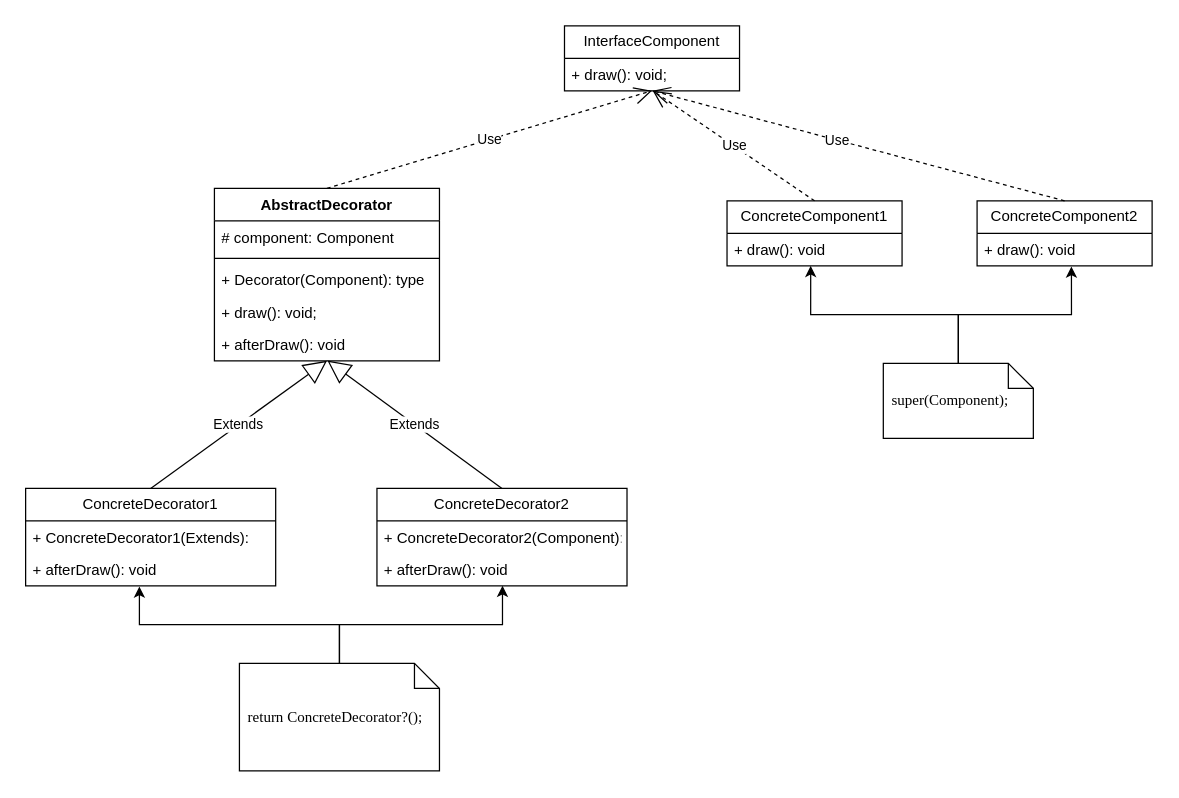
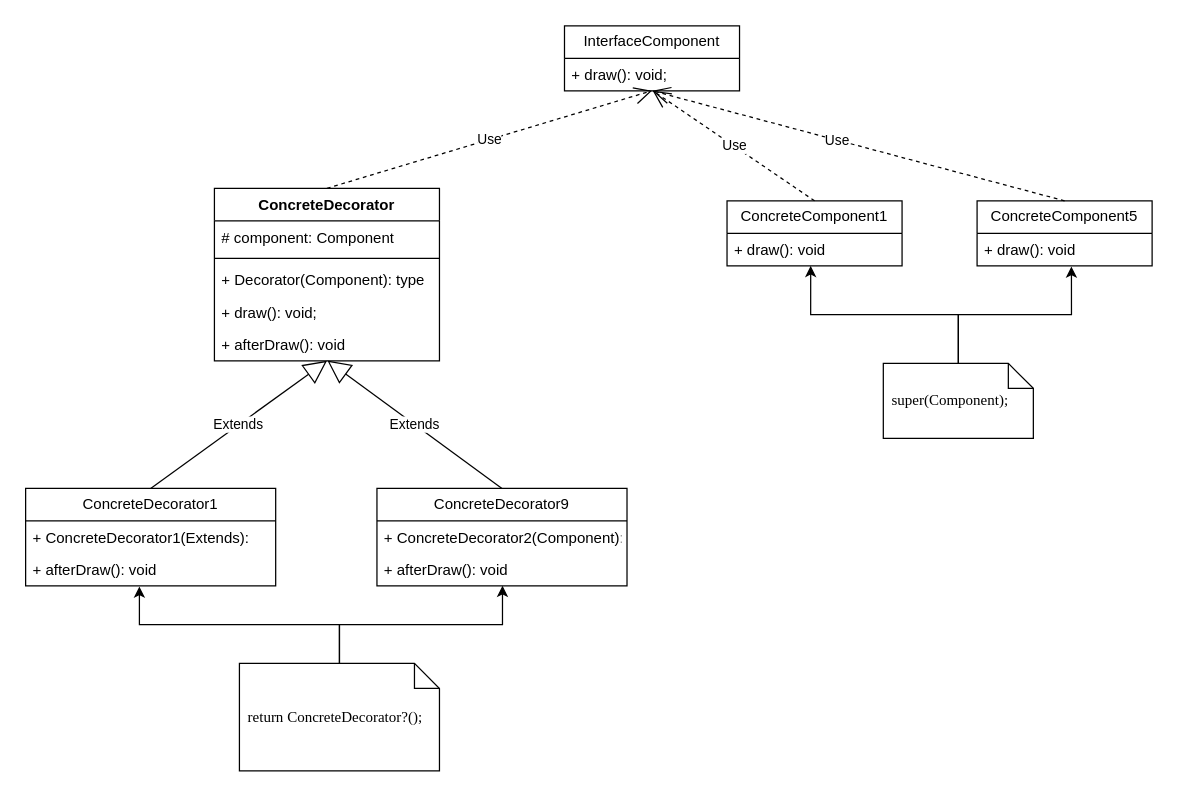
  <mxCell id="0" />
  <mxCell id="1" parent="0" />
  <mxCell id="2" value="InterfaceComponent" style="swimlane;fontStyle=0;childLayout=stackLayout;horizontal=1;startSize=26;fillColor=none;horizontalStack=0;resizeParent=1;resizeParentMax=0;resizeLast=0;collapsible=1;marginBottom=0;whiteSpace=wrap;html=1;" vertex="1" parent="1"><mxGeometry x="451" y="20" width="140" height="52" as="geometry"><mxRectangle x="510" y="190" width="150" height="30" as="alternateBounds" /></mxGeometry></mxCell>
  <mxCell id="3" value="+ draw(): void;" style="text;strokeColor=none;fillColor=none;align=left;verticalAlign=top;spacingLeft=4;spacingRight=4;overflow=hidden;rotatable=0;points=[[0,0.5],[1,0.5]];portConstraint=eastwest;whiteSpace=wrap;html=1;" vertex="1" parent="2"><mxGeometry y="26" width="140" height="26" as="geometry" /></mxCell>
- <mxCell id="4" value="AbstractDecorator" style="swimlane;fontStyle=1;align=center;verticalAlign=top;childLayout=stackLayout;horizontal=1;startSize=26;horizontalStack=0;resizeParent=1;resizeParentMax=0;resizeLast=0;collapsible=1;marginBottom=0;whiteSpace=wrap;html=1;" vertex="1" parent="1"><mxGeometry x="171" y="150" width="180" height="138" as="geometry" /></mxCell>
+ <mxCell id="4" value="ConcreteDecorator" style="swimlane;fontStyle=1;align=center;verticalAlign=top;childLayout=stackLayout;horizontal=1;startSize=26;horizontalStack=0;resizeParent=1;resizeParentMax=0;resizeLast=0;collapsible=1;marginBottom=0;whiteSpace=wrap;html=1;" vertex="1" parent="1"><mxGeometry x="171" y="150" width="180" height="138" as="geometry" /></mxCell>
  <mxCell id="5" value="# component: Component" style="text;strokeColor=none;fillColor=none;align=left;verticalAlign=top;spacingLeft=4;spacingRight=4;overflow=hidden;rotatable=0;points=[[0,0.5],[1,0.5]];portConstraint=eastwest;whiteSpace=wrap;html=1;" vertex="1" parent="4"><mxGeometry y="26" width="180" height="26" as="geometry" /></mxCell>
  <mxCell id="6" value="" style="line;strokeWidth=1;fillColor=none;align=left;verticalAlign=middle;spacingTop=-1;spacingLeft=3;spacingRight=3;rotatable=0;labelPosition=right;points=[];portConstraint=eastwest;strokeColor=inherit;" vertex="1" parent="4"><mxGeometry y="52" width="180" height="8" as="geometry" /></mxCell>
  <mxCell id="7" value="+ Decorator(Component): type" style="text;strokeColor=none;fillColor=none;align=left;verticalAlign=top;spacingLeft=4;spacingRight=4;overflow=hidden;rotatable=0;points=[[0,0.5],[1,0.5]];portConstraint=eastwest;whiteSpace=wrap;html=1;" vertex="1" parent="4"><mxGeometry y="60" width="180" height="26" as="geometry" /></mxCell>
  <mxCell id="8" value="+ draw(): void;" style="text;strokeColor=none;fillColor=none;align=left;verticalAlign=top;spacingLeft=4;spacingRight=4;overflow=hidden;rotatable=0;points=[[0,0.5],[1,0.5]];portConstraint=eastwest;whiteSpace=wrap;html=1;" vertex="1" parent="4"><mxGeometry y="86" width="180" height="26" as="geometry" /></mxCell>
  <mxCell id="9" value="+ afterDraw(): void" style="text;strokeColor=none;fillColor=none;align=left;verticalAlign=top;spacingLeft=4;spacingRight=4;overflow=hidden;rotatable=0;points=[[0,0.5],[1,0.5]];portConstraint=eastwest;whiteSpace=wrap;html=1;" vertex="1" parent="4"><mxGeometry y="112" width="180" height="26" as="geometry" /></mxCell>
  <mxCell id="10" value="ConcreteComponent1" style="swimlane;fontStyle=0;childLayout=stackLayout;horizontal=1;startSize=26;fillColor=none;horizontalStack=0;resizeParent=1;resizeParentMax=0;resizeLast=0;collapsible=1;marginBottom=0;whiteSpace=wrap;html=1;" vertex="1" parent="1"><mxGeometry x="581" y="160" width="140" height="52" as="geometry" /></mxCell>
  <mxCell id="11" value="+ draw(): void" style="text;strokeColor=none;fillColor=none;align=left;verticalAlign=top;spacingLeft=4;spacingRight=4;overflow=hidden;rotatable=0;points=[[0,0.5],[1,0.5]];portConstraint=eastwest;whiteSpace=wrap;html=1;" vertex="1" parent="10"><mxGeometry y="26" width="140" height="26" as="geometry" /></mxCell>
- <mxCell id="12" value="ConcreteComponent2" style="swimlane;fontStyle=0;childLayout=stackLayout;horizontal=1;startSize=26;fillColor=none;horizontalStack=0;resizeParent=1;resizeParentMax=0;resizeLast=0;collapsible=1;marginBottom=0;whiteSpace=wrap;html=1;" vertex="1" parent="1"><mxGeometry x="781" y="160" width="140" height="52" as="geometry" /></mxCell>
+ <mxCell id="12" value="ConcreteComponent5" style="swimlane;fontStyle=0;childLayout=stackLayout;horizontal=1;startSize=26;fillColor=none;horizontalStack=0;resizeParent=1;resizeParentMax=0;resizeLast=0;collapsible=1;marginBottom=0;whiteSpace=wrap;html=1;" vertex="1" parent="1"><mxGeometry x="781" y="160" width="140" height="52" as="geometry" /></mxCell>
  <mxCell id="13" value="+ draw(): void" style="text;strokeColor=none;fillColor=none;align=left;verticalAlign=top;spacingLeft=4;spacingRight=4;overflow=hidden;rotatable=0;points=[[0,0.5],[1,0.5]];portConstraint=eastwest;whiteSpace=wrap;html=1;" vertex="1" parent="12"><mxGeometry y="26" width="140" height="26" as="geometry" /></mxCell>
  <mxCell id="14" value="ConcreteDecorator1" style="swimlane;fontStyle=0;childLayout=stackLayout;horizontal=1;startSize=26;fillColor=none;horizontalStack=0;resizeParent=1;resizeParentMax=0;resizeLast=0;collapsible=1;marginBottom=0;whiteSpace=wrap;html=1;" vertex="1" parent="1"><mxGeometry x="20" y="390" width="200" height="78" as="geometry" /></mxCell>
  <mxCell id="15" value="+&amp;nbsp;&lt;span style=&quot;text-align: center;&quot;&gt;ConcreteDecorator1&lt;/span&gt;(Extends):" style="text;strokeColor=none;fillColor=none;align=left;verticalAlign=top;spacingLeft=4;spacingRight=4;overflow=hidden;rotatable=0;points=[[0,0.5],[1,0.5]];portConstraint=eastwest;whiteSpace=wrap;html=1;" vertex="1" parent="14"><mxGeometry y="26" width="200" height="26" as="geometry" /></mxCell>
  <mxCell id="16" value="+ afterDraw(): void" style="text;strokeColor=none;fillColor=none;align=left;verticalAlign=top;spacingLeft=4;spacingRight=4;overflow=hidden;rotatable=0;points=[[0,0.5],[1,0.5]];portConstraint=eastwest;whiteSpace=wrap;html=1;" vertex="1" parent="14"><mxGeometry y="52" width="200" height="26" as="geometry" /></mxCell>
- <mxCell id="17" value="ConcreteDecorator2" style="swimlane;fontStyle=0;childLayout=stackLayout;horizontal=1;startSize=26;fillColor=none;horizontalStack=0;resizeParent=1;resizeParentMax=0;resizeLast=0;collapsible=1;marginBottom=0;whiteSpace=wrap;html=1;" vertex="1" parent="1"><mxGeometry x="301" y="390" width="200" height="78" as="geometry" /></mxCell>
+ <mxCell id="17" value="ConcreteDecorator9" style="swimlane;fontStyle=0;childLayout=stackLayout;horizontal=1;startSize=26;fillColor=none;horizontalStack=0;resizeParent=1;resizeParentMax=0;resizeLast=0;collapsible=1;marginBottom=0;whiteSpace=wrap;html=1;" vertex="1" parent="1"><mxGeometry x="301" y="390" width="200" height="78" as="geometry" /></mxCell>
  <mxCell id="18" value="+&amp;nbsp;&lt;span style=&quot;text-align: center;&quot;&gt;ConcreteDecorator2&lt;/span&gt;(Component):" style="text;strokeColor=none;fillColor=none;align=left;verticalAlign=top;spacingLeft=4;spacingRight=4;overflow=hidden;rotatable=0;points=[[0,0.5],[1,0.5]];portConstraint=eastwest;whiteSpace=wrap;html=1;" vertex="1" parent="17"><mxGeometry y="26" width="200" height="26" as="geometry" /></mxCell>
  <mxCell id="19" value="+ afterDraw(): void" style="text;strokeColor=none;fillColor=none;align=left;verticalAlign=top;spacingLeft=4;spacingRight=4;overflow=hidden;rotatable=0;points=[[0,0.5],[1,0.5]];portConstraint=eastwest;whiteSpace=wrap;html=1;" vertex="1" parent="17"><mxGeometry y="52" width="200" height="26" as="geometry" /></mxCell>
  <mxCell id="20" value="Use" style="endArrow=open;endSize=12;dashed=1;html=1;rounded=0;entryX=0.5;entryY=0.996;entryDx=0;entryDy=0;entryPerimeter=0;exitX=0.5;exitY=0;exitDx=0;exitDy=0;" edge="1" parent="1" source="4" target="3"><mxGeometry width="160" relative="1" as="geometry"><mxPoint x="480" y="410" as="sourcePoint" /><mxPoint x="640" y="410" as="targetPoint" /></mxGeometry></mxCell>
  <mxCell id="21" value="Use" style="endArrow=open;endSize=12;dashed=1;html=1;rounded=0;exitX=0.5;exitY=0;exitDx=0;exitDy=0;entryX=0.504;entryY=0.996;entryDx=0;entryDy=0;entryPerimeter=0;" edge="1" parent="1" source="10" target="3"><mxGeometry width="160" relative="1" as="geometry"><mxPoint x="530" y="250" as="sourcePoint" /><mxPoint x="535" y="74" as="targetPoint" /></mxGeometry></mxCell>
  <mxCell id="22" value="" style="endArrow=open;endSize=12;dashed=1;html=1;rounded=0;exitX=0.5;exitY=0;exitDx=0;exitDy=0;entryX=0.502;entryY=1;entryDx=0;entryDy=0;entryPerimeter=0;" edge="1" parent="1" source="12" target="3"><mxGeometry width="160" relative="1" as="geometry"><mxPoint x="580" y="180" as="sourcePoint" /><mxPoint x="530" y="70" as="targetPoint" /></mxGeometry></mxCell>
  <mxCell id="23" value="Use" style="edgeLabel;html=1;align=center;verticalAlign=middle;resizable=0;points=[];" vertex="1" connectable="0" parent="22"><mxGeometry x="0.105" relative="1" as="geometry"><mxPoint as="offset" /></mxGeometry></mxCell>
  <mxCell id="24" value="Extends" style="endArrow=block;endSize=16;endFill=0;html=1;rounded=0;entryX=0.5;entryY=1;entryDx=0;entryDy=0;entryPerimeter=0;exitX=0.5;exitY=0;exitDx=0;exitDy=0;" edge="1" parent="1" source="14" target="9"><mxGeometry width="160" relative="1" as="geometry"><mxPoint x="341" y="370" as="sourcePoint" /><mxPoint x="501" y="370" as="targetPoint" /></mxGeometry></mxCell>
  <mxCell id="25" value="Extends" style="endArrow=block;endSize=16;endFill=0;html=1;rounded=0;entryX=0.502;entryY=0.992;entryDx=0;entryDy=0;entryPerimeter=0;exitX=0.5;exitY=0;exitDx=0;exitDy=0;" edge="1" parent="1" source="17" target="9"><mxGeometry width="160" relative="1" as="geometry"><mxPoint x="120" y="360" as="sourcePoint" /><mxPoint x="280" y="298" as="targetPoint" /></mxGeometry></mxCell>
  <mxCell id="26" value="&lt;p style=&quot;line-height: 10%; padding-left: 5px;&quot;&gt;&lt;font face=&quot;Times New Roman&quot;&gt;return ConcreteDecorator?();&lt;/font&gt;&lt;/p&gt;&lt;p&gt;&lt;/p&gt;" style="shape=note;size=20;whiteSpace=wrap;html=1;align=left;" vertex="1" parent="1"><mxGeometry x="191" y="530" width="160" height="86" as="geometry" /></mxCell>
  <mxCell id="27" style="edgeStyle=orthogonalEdgeStyle;rounded=0;orthogonalLoop=1;jettySize=auto;html=1;entryX=0.455;entryY=1.019;entryDx=0;entryDy=0;entryPerimeter=0;" edge="1" parent="1" source="26" target="16"><mxGeometry relative="1" as="geometry" /></mxCell>
  <mxCell id="28" style="edgeStyle=orthogonalEdgeStyle;rounded=0;orthogonalLoop=1;jettySize=auto;html=1;entryX=0.502;entryY=0.992;entryDx=0;entryDy=0;entryPerimeter=0;" edge="1" parent="1" source="26" target="19"><mxGeometry relative="1" as="geometry" /></mxCell>
  <mxCell id="29" value="&lt;p style=&quot;line-height: 10%; padding-left: 5px;&quot;&gt;&lt;font face=&quot;Times New Roman&quot;&gt;super(Component);&lt;/font&gt;&lt;/p&gt;&lt;p&gt;&lt;/p&gt;" style="shape=note;size=20;whiteSpace=wrap;html=1;align=left;" vertex="1" parent="1"><mxGeometry x="706" y="290" width="120" height="60" as="geometry" /></mxCell>
  <mxCell id="30" style="edgeStyle=orthogonalEdgeStyle;rounded=0;orthogonalLoop=1;jettySize=auto;html=1;entryX=0.478;entryY=1;entryDx=0;entryDy=0;entryPerimeter=0;" edge="1" parent="1" source="29" target="11"><mxGeometry relative="1" as="geometry" /></mxCell>
  <mxCell id="31" style="edgeStyle=orthogonalEdgeStyle;rounded=0;orthogonalLoop=1;jettySize=auto;html=1;entryX=0.539;entryY=1.022;entryDx=0;entryDy=0;entryPerimeter=0;" edge="1" parent="1" source="29" target="13"><mxGeometry relative="1" as="geometry" /></mxCell>
